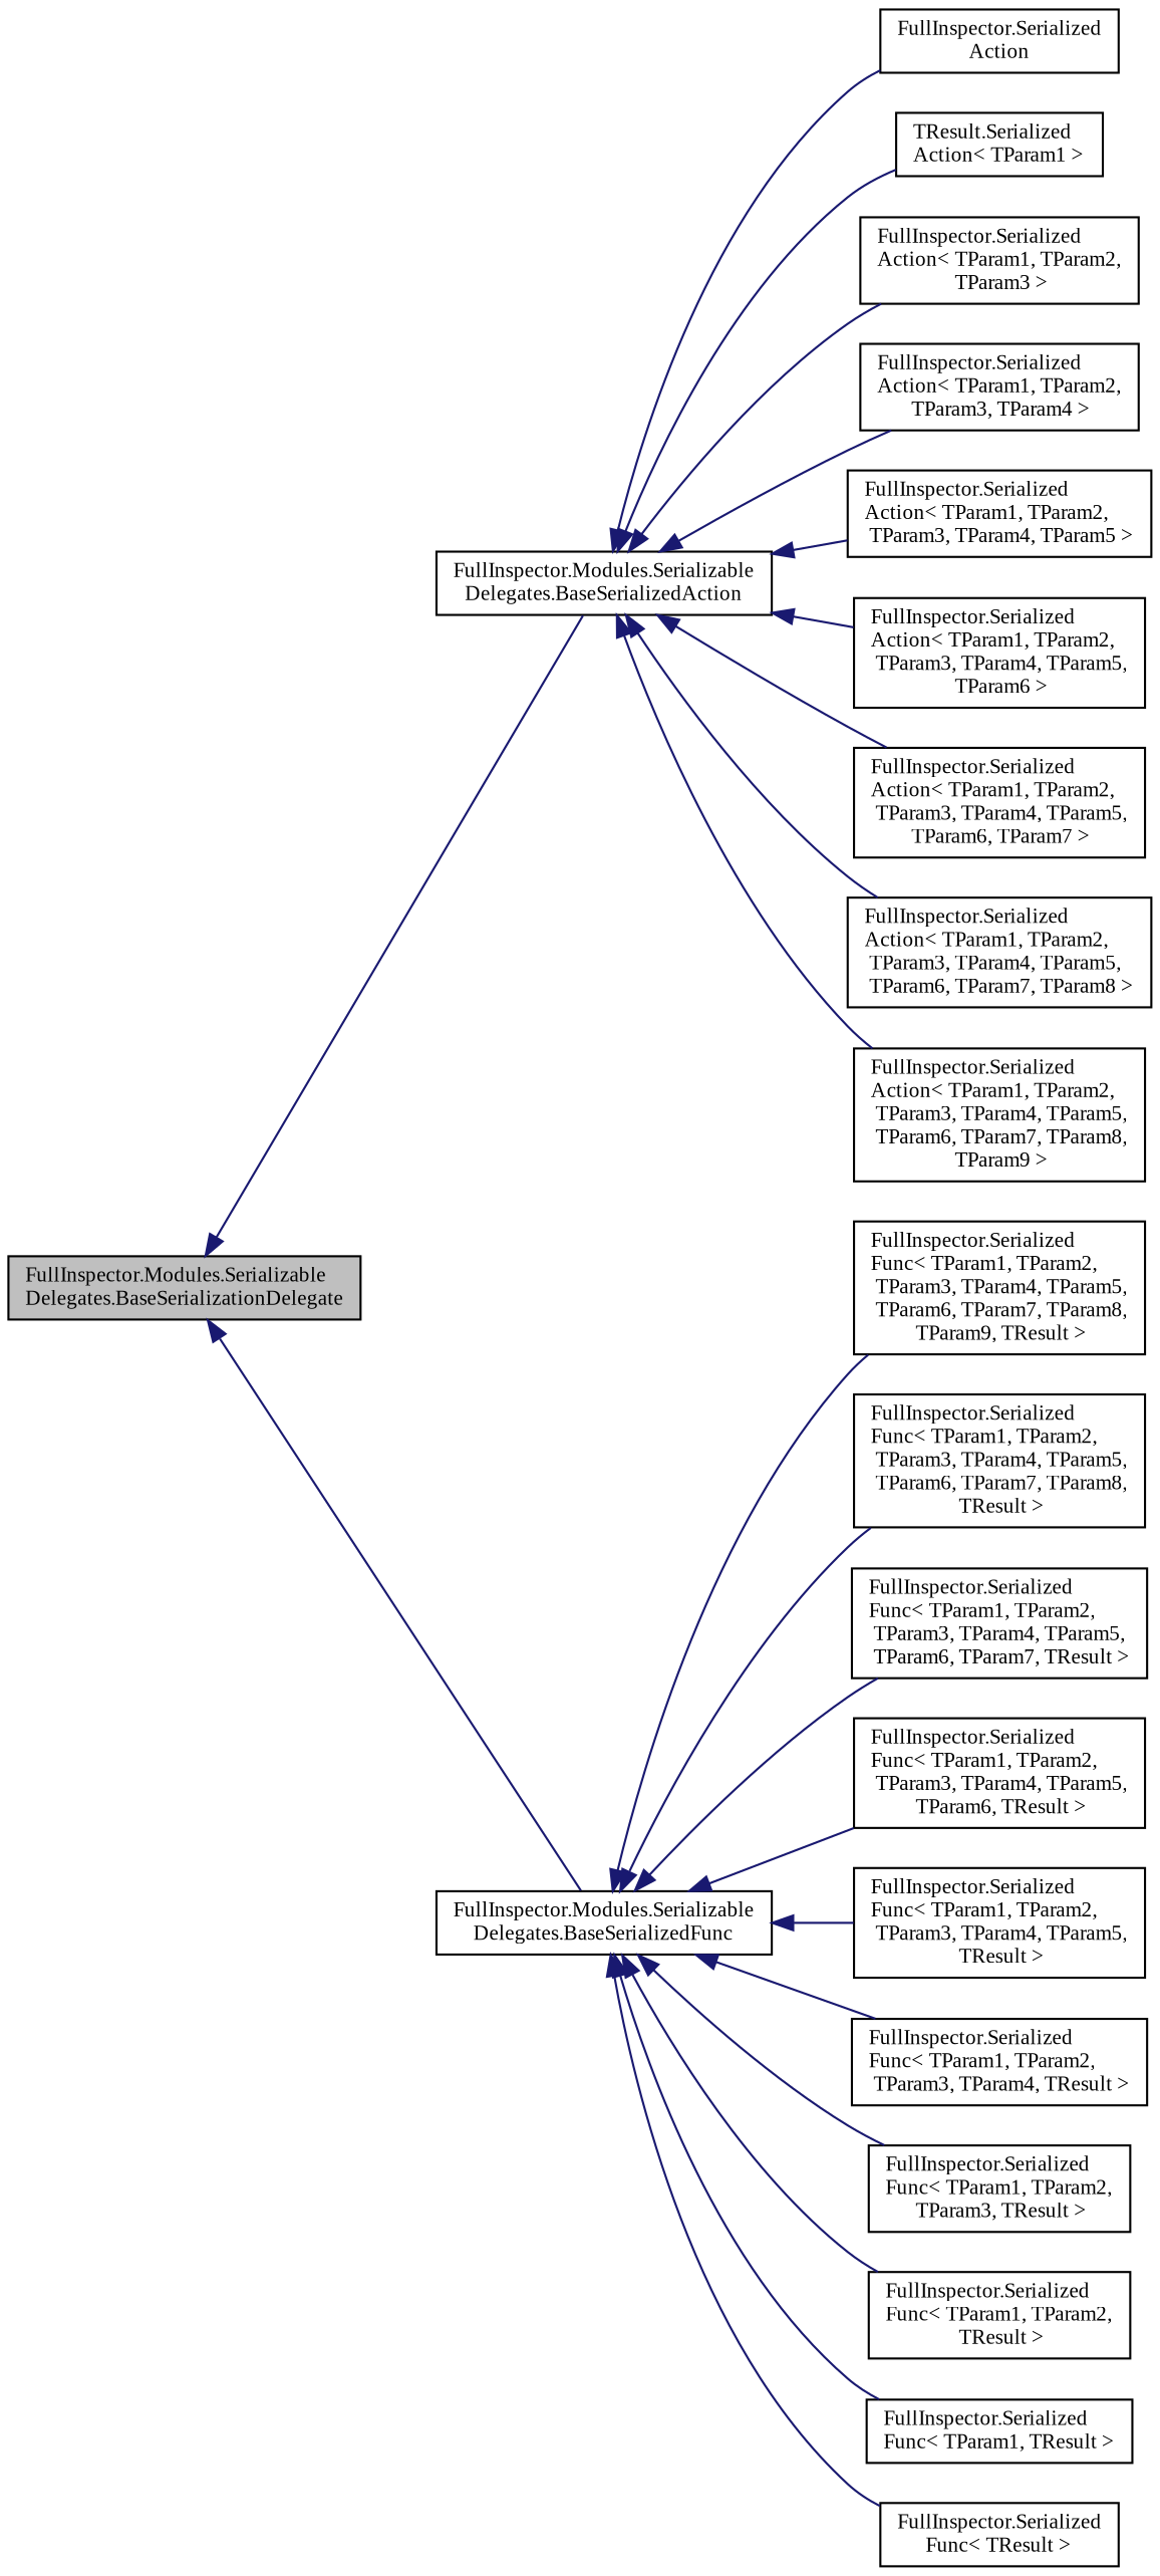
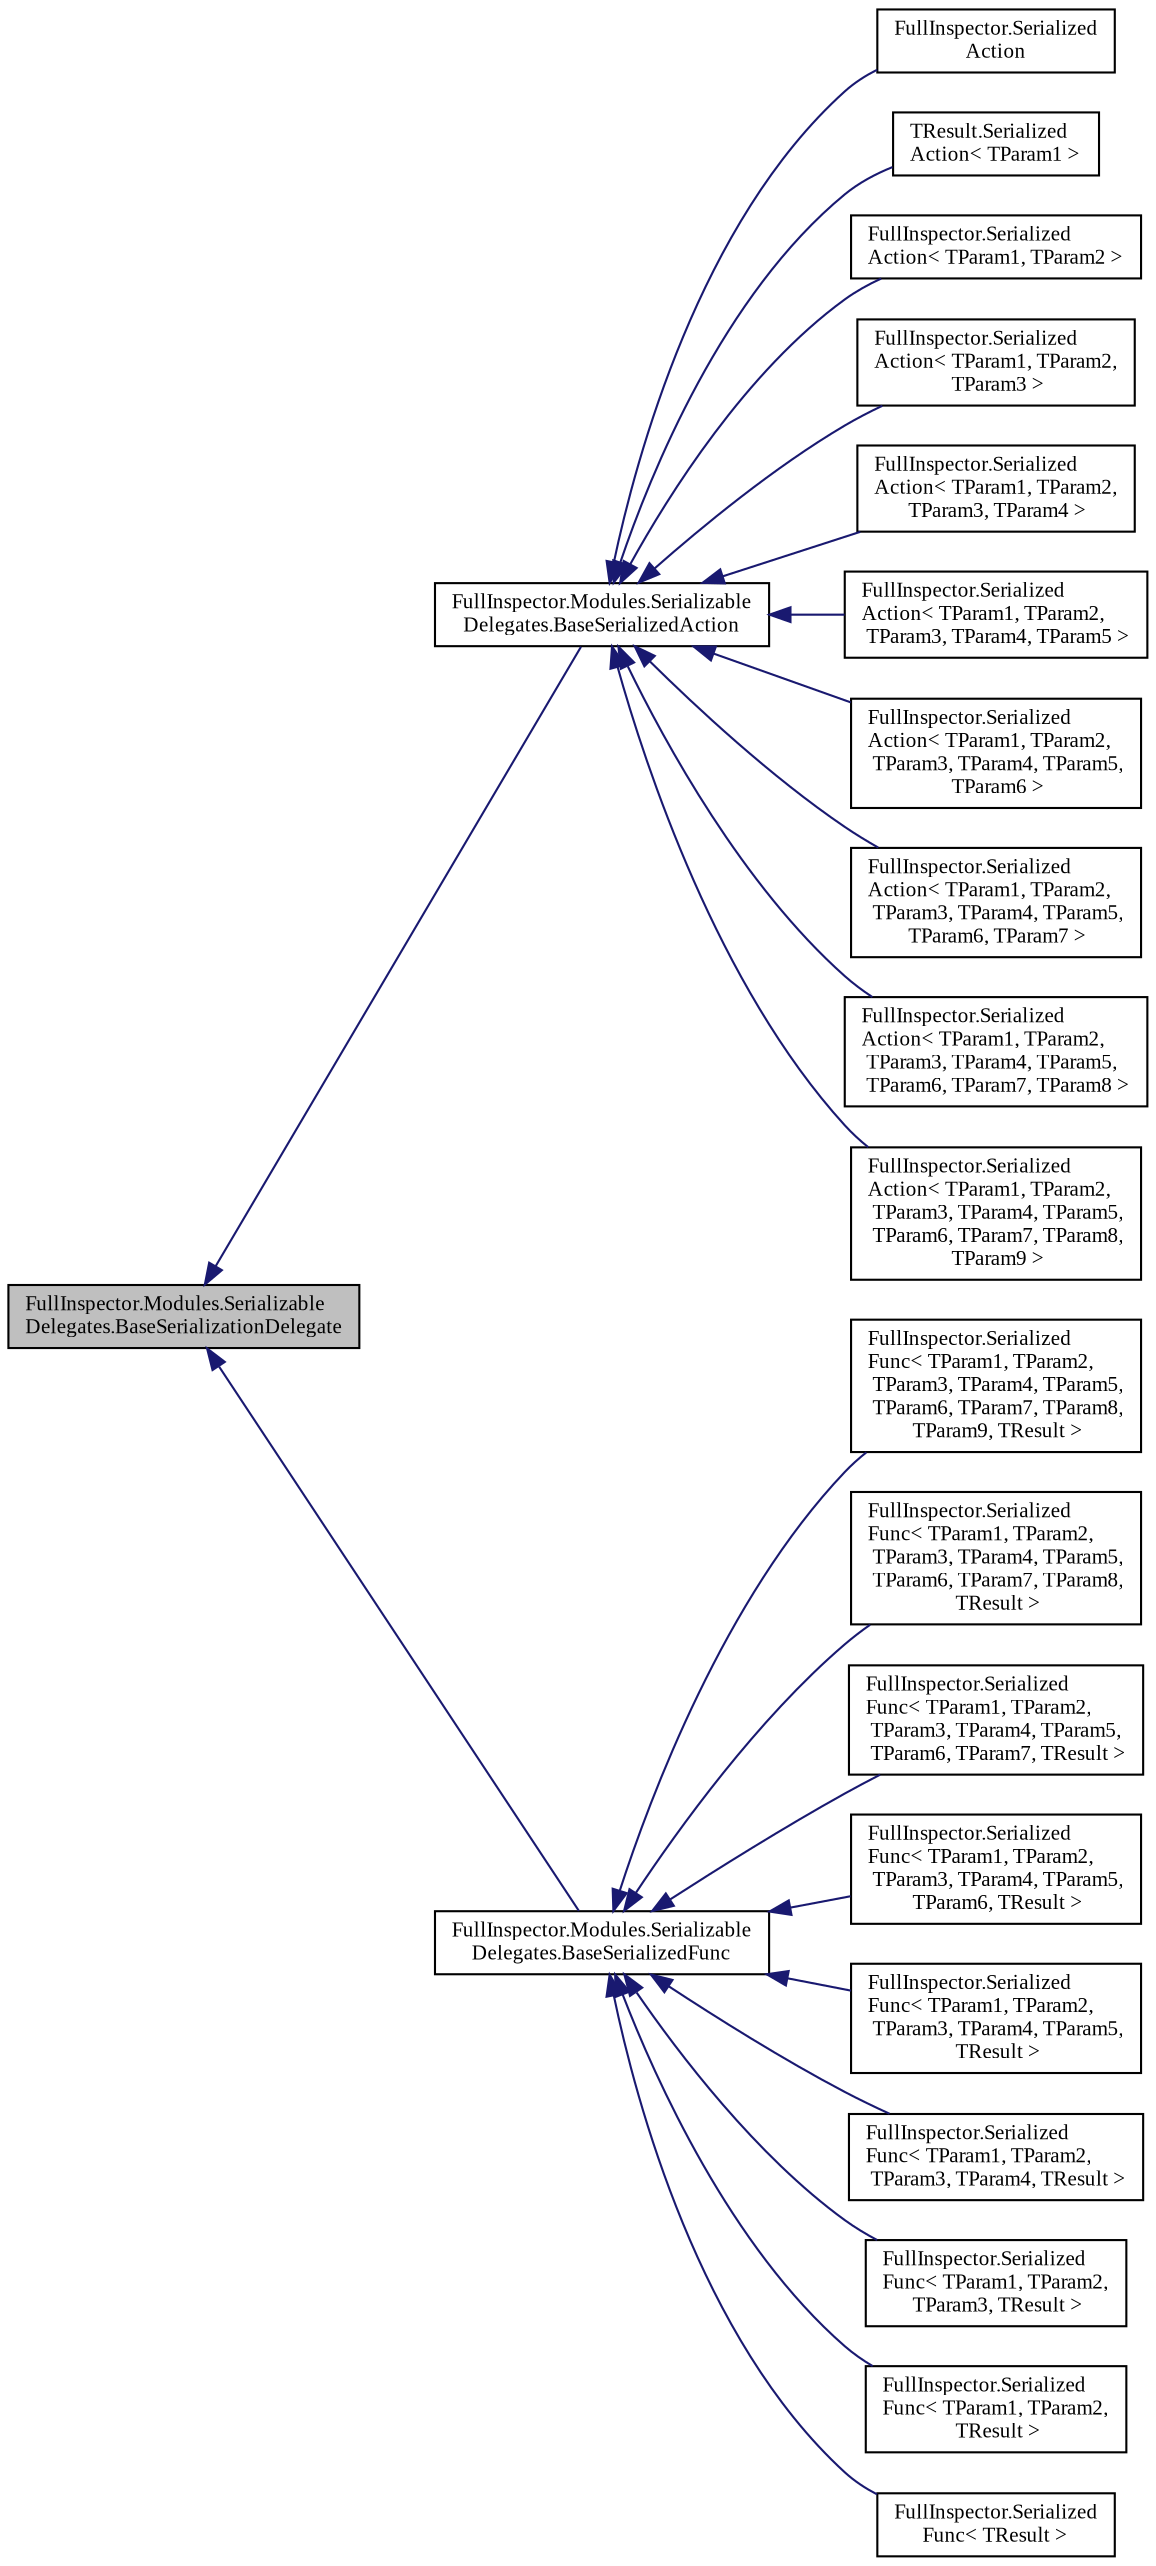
  digraph {
    fontname="Liberation Serif"
    rankdir=LR
    node [color=black fillcolor=white fontname="Liberation Serif" fontsize=10 shape=record style=filled]
    edge [color=midnightblue dir=back fontname="Liberation Serif" fontsize=10 labelfontname=Helvetica labelfontsize=10 style=solid]
    n1 [fillcolor=grey75 fontcolor=black height=0.2 label="FullInspector.Modules.Serializable\lDelegates.BaseSerializationDelegate" width=0.4]
    n2 [height=0.2 label="FullInspector.Modules.Serializable\lDelegates.BaseSerializedAction" width=0.4]
    n3 [height=0.2 label="FullInspector.Modules.Serializable\lDelegates.BaseSerializedFunc" width=0.4]
    n4 [height=0.2 label="FullInspector.Serialized\lAction" width=0.4]
    n5 [height=0.2 label="TResult.Serialized\lAction\< TParam1 \>" width=0.4]
+   n6 [height=0.2 label="FullInspector.Serialized\lAction\< TParam1, TParam2 \>" width=0.4]
    n7 [height=0.2 label="FullInspector.Serialized\lAction\< TParam1, TParam2,\l TParam3 \>" width=0.4]
    n8 [height=0.2 label="FullInspector.Serialized\lAction\< TParam1, TParam2,\l TParam3, TParam4 \>" width=0.4]
    n9 [height=0.2 label="FullInspector.Serialized\lAction\< TParam1, TParam2,\l TParam3, TParam4, TParam5 \>" width=0.4]
    n10 [height=0.2 label="FullInspector.Serialized\lAction\< TParam1, TParam2,\l TParam3, TParam4, TParam5,\l TParam6 \>" width=0.4]
    n11 [height=0.2 label="FullInspector.Serialized\lAction\< TParam1, TParam2,\l TParam3, TParam4, TParam5,\l TParam6, TParam7 \>" width=0.4]
    n12 [height=0.2 label="FullInspector.Serialized\lAction\< TParam1, TParam2,\l TParam3, TParam4, TParam5,\l TParam6, TParam7, TParam8 \>" width=0.4]
    n13 [height=0.2 label="FullInspector.Serialized\lAction\< TParam1, TParam2,\l TParam3, TParam4, TParam5,\l TParam6, TParam7, TParam8,\l TParam9 \>" width=0.4]
    n14 [height=0.2 label="FullInspector.Serialized\lFunc\< TParam1, TParam2,\l TParam3, TParam4, TParam5,\l TParam6, TParam7, TParam8,\l TParam9, TResult \>" width=0.4]
    n15 [height=0.2 label="FullInspector.Serialized\lFunc\< TParam1, TParam2,\l TParam3, TParam4, TParam5,\l TParam6, TParam7, TParam8,\l TResult \>" width=0.4]
    n16 [height=0.2 label="FullInspector.Serialized\lFunc\< TParam1, TParam2,\l TParam3, TParam4, TParam5,\l TParam6, TParam7, TResult \>" width=0.4]
    n17 [height=0.2 label="FullInspector.Serialized\lFunc\< TParam1, TParam2,\l TParam3, TParam4, TParam5,\l TParam6, TResult \>" width=0.4]
    n18 [height=0.2 label="FullInspector.Serialized\lFunc\< TParam1, TParam2,\l TParam3, TParam4, TParam5,\l TResult \>" width=0.4]
    n19 [height=0.2 label="FullInspector.Serialized\lFunc\< TParam1, TParam2,\l TParam3, TParam4, TResult \>" width=0.4]
    n20 [height=0.2 label="FullInspector.Serialized\lFunc\< TParam1, TParam2,\l TParam3, TResult \>" width=0.4]
    n21 [height=0.2 label="FullInspector.Serialized\lFunc\< TParam1, TParam2,\l TResult \>" width=0.4]
-   n22 [height=0.2 label="FullInspector.Serialized\lFunc\< TParam1, TResult \>" width=0.4]
    n23 [height=0.2 label="FullInspector.Serialized\lFunc\< TResult \>" width=0.4]
    n1 -> n2
    n1 -> n3
    n2 -> n4
    n2 -> n5
+   n2 -> n6
    n2 -> n7
    n2 -> n8
    n2 -> n9
    n2 -> n10
    n2 -> n11
    n2 -> n12
    n2 -> n13
    n3 -> n14
    n3 -> n15
    n3 -> n16
    n3 -> n17
    n3 -> n18
    n3 -> n19
    n3 -> n20
    n3 -> n21
-   n3 -> n22
    n3 -> n23
  }
